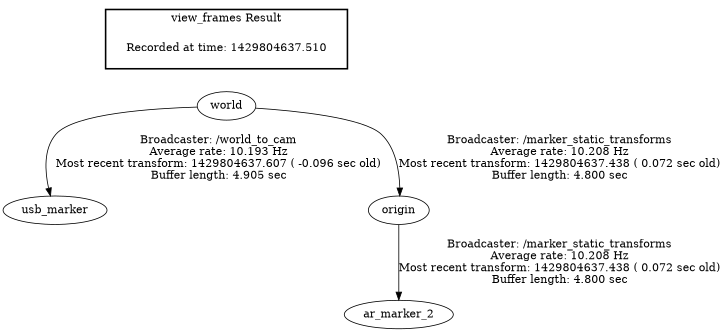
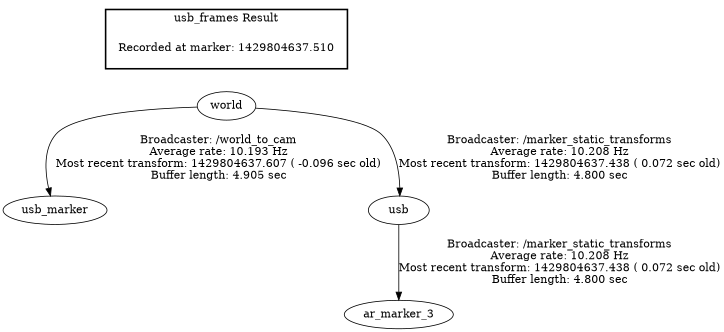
  digraph {
-   "Recorded at time: 1429804637.510" [shape=plaintext]
+   "Recorded at time: 1429804637.510" [shape=plaintext label="Recorded at marker: 1429804637.510"]
    world
    n3 [label=usb_marker]
-   origin
-   ar_marker_2
+   origin [label=usb]
+   ar_marker_2 [label=ar_marker_3]
    subgraph cluster_1 {
      color=black
-     label="view_frames Result"
+     label="usb_frames Result"
      style=bold
      "Recorded at time: 1429804637.510"
    }
    "Recorded at time: 1429804637.510" -> world [style=invis]
    world -> n3 [label="Broadcaster: /world_to_cam\nAverage rate: 10.193 Hz\nMost recent transform: 1429804637.607 ( -0.096 sec old)\nBuffer length: 4.905 sec\n"]
    world -> origin [label="Broadcaster: /marker_static_transforms\nAverage rate: 10.208 Hz\nMost recent transform: 1429804637.438 ( 0.072 sec old)\nBuffer length: 4.800 sec\n"]
    origin -> ar_marker_2 [label="Broadcaster: /marker_static_transforms\nAverage rate: 10.208 Hz\nMost recent transform: 1429804637.438 ( 0.072 sec old)\nBuffer length: 4.800 sec\n"]
  }
